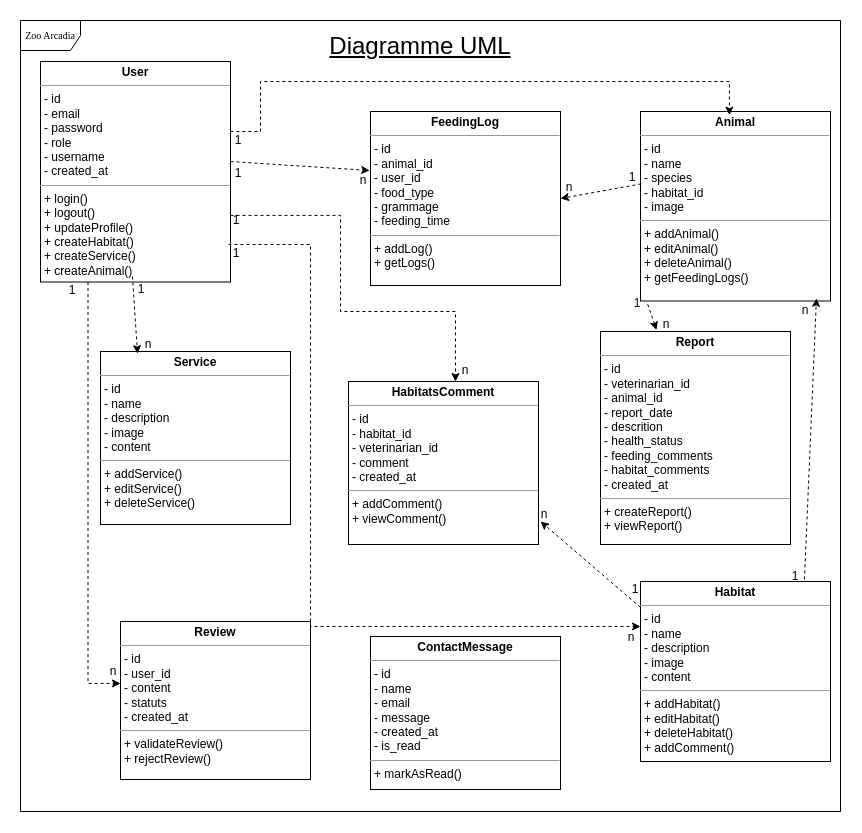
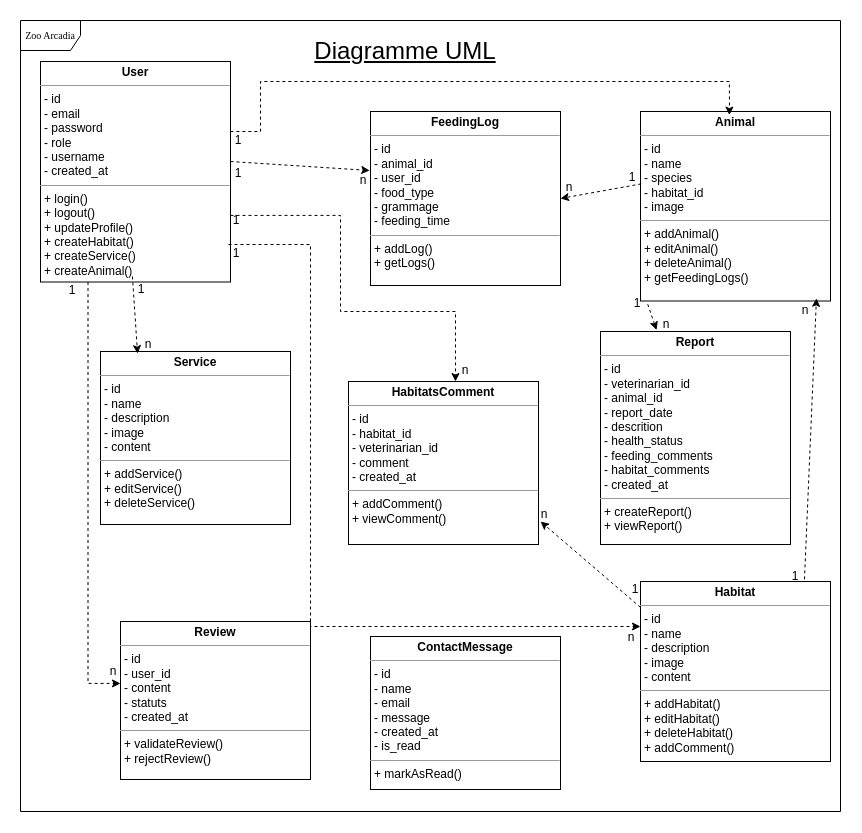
  <mxCell id="0" />
  <mxCell id="1" parent="0" />
  <mxCell id="2" value="Zoo Arcadia" style="shape=umlFrame;whiteSpace=wrap;html=1;rounded=0;shadow=0;comic=0;labelBackgroundColor=none;strokeWidth=1;fontFamily=Verdana;fontSize=10;align=center;" parent="1" vertex="1"><mxGeometry x="20" y="20" width="820" height="791" as="geometry" /></mxCell>
  <mxCell id="3" value="&lt;p style=&quot;margin:0px;margin-top:4px;text-align:center;&quot;&gt;&lt;b&gt;ContactMessage&lt;/b&gt;&lt;br&gt;&lt;/p&gt;&lt;hr size=&quot;1&quot;&gt;&lt;p style=&quot;margin:0px;margin-left:4px;&quot;&gt;- id&lt;br&gt;- name&lt;br&gt;&lt;/p&gt;&lt;p style=&quot;margin:0px;margin-left:4px;&quot;&gt;- email&lt;br&gt;&lt;/p&gt;&lt;p style=&quot;margin:0px;margin-left:4px;&quot;&gt;- message&lt;br&gt;&lt;/p&gt;&lt;p style=&quot;margin:0px;margin-left:4px;&quot;&gt;- created_at&lt;/p&gt;&lt;p style=&quot;margin:0px;margin-left:4px;&quot;&gt;- is_read&lt;br&gt;&lt;/p&gt;&lt;hr size=&quot;1&quot;&gt;&lt;p style=&quot;margin:0px;margin-left:4px;&quot;&gt;+ markAsRead()&lt;br&gt;&lt;/p&gt;" style="verticalAlign=top;align=left;overflow=fill;fontSize=12;fontFamily=Helvetica;html=1;rounded=0;shadow=0;comic=0;labelBackgroundColor=none;strokeWidth=1" parent="1" vertex="1"><mxGeometry x="370" y="636" width="190" height="153" as="geometry" /></mxCell>
  <mxCell id="4" value="&lt;p style=&quot;margin:0px;margin-top:4px;text-align:center;&quot;&gt;&lt;b&gt;FeedingLog&lt;/b&gt;&lt;br&gt;&lt;/p&gt;&lt;hr size=&quot;1&quot;&gt;&lt;p style=&quot;margin:0px;margin-left:4px;&quot;&gt;- id&lt;br&gt;- animal_id&lt;/p&gt;&lt;p style=&quot;margin:0px;margin-left:4px;&quot;&gt;- user_id&lt;br&gt;&lt;/p&gt;&lt;p style=&quot;margin:0px;margin-left:4px;&quot;&gt;- food_type&lt;br&gt;&lt;/p&gt;&lt;p style=&quot;margin:0px;margin-left:4px;&quot;&gt;- grammage&lt;br&gt;&lt;/p&gt;&lt;p style=&quot;margin:0px;margin-left:4px;&quot;&gt;- feeding_time&lt;br&gt;&lt;/p&gt;&lt;hr size=&quot;1&quot;&gt;&lt;p style=&quot;margin:0px;margin-left:4px;&quot;&gt;+ addLog()&lt;br&gt;+ getLogs()&lt;/p&gt;" style="verticalAlign=top;align=left;overflow=fill;fontSize=12;fontFamily=Helvetica;html=1;rounded=0;shadow=0;comic=0;labelBackgroundColor=none;strokeWidth=1" parent="1" vertex="1"><mxGeometry x="370" y="111" width="190" height="174" as="geometry" /></mxCell>
  <mxCell id="5" value="&lt;p style=&quot;margin:0px;margin-top:4px;text-align:center;&quot;&gt;&lt;b&gt;User&lt;/b&gt;&lt;br&gt;&lt;/p&gt;&lt;hr size=&quot;1&quot;&gt;&lt;p style=&quot;margin:0px;margin-left:4px;&quot;&gt;- id&lt;br&gt;- email&lt;/p&gt;&lt;p style=&quot;margin:0px;margin-left:4px;&quot;&gt;- password&lt;/p&gt;&lt;p style=&quot;margin:0px;margin-left:4px;&quot;&gt;- role&lt;/p&gt;&lt;p style=&quot;margin:0px;margin-left:4px;&quot;&gt;- username&lt;/p&gt;&lt;p style=&quot;margin:0px;margin-left:4px;&quot;&gt;- created_at&lt;br&gt;&lt;/p&gt;&lt;hr size=&quot;1&quot;&gt;&lt;p style=&quot;margin:0px;margin-left:4px;&quot;&gt;+ login()&lt;br&gt;+ logout()&lt;/p&gt;&lt;p style=&quot;margin:0px;margin-left:4px;&quot;&gt;+ updateProfile()&lt;/p&gt;&lt;p style=&quot;margin:0px;margin-left:4px;&quot;&gt; + createHabitat()&lt;/p&gt;&lt;p style=&quot;margin:0px;margin-left:4px;&quot;&gt;+ createService()&amp;nbsp;&lt;/p&gt;&lt;p style=&quot;margin:0px;margin-left:4px;&quot;&gt;+ createAnimal()&lt;/p&gt;&lt;p style=&quot;margin:0px;margin-left:4px;&quot;&gt;&lt;br&gt;&lt;/p&gt;" style="verticalAlign=top;align=left;overflow=fill;fontSize=12;fontFamily=Helvetica;html=1;rounded=0;shadow=0;comic=0;labelBackgroundColor=none;strokeWidth=1" parent="1" vertex="1"><mxGeometry x="40" y="61" width="190" height="220.5" as="geometry" /></mxCell>
  <mxCell id="6" value="&lt;p style=&quot;margin:0px;margin-top:4px;text-align:center;&quot;&gt;&lt;b&gt;Animal&lt;/b&gt;&lt;br&gt;&lt;b&gt;&lt;/b&gt;&lt;/p&gt;&lt;hr size=&quot;1&quot;&gt;&lt;p style=&quot;margin:0px;margin-left:4px;&quot;&gt;- id&lt;br&gt;- name&lt;br&gt;&lt;/p&gt;&lt;p style=&quot;margin:0px;margin-left:4px;&quot;&gt;- species&lt;br&gt;&lt;/p&gt;&lt;p style=&quot;margin:0px;margin-left:4px;&quot;&gt;- habitat_id&lt;br&gt;&lt;/p&gt;&lt;p style=&quot;margin:0px;margin-left:4px;&quot;&gt;- image&lt;br&gt;&lt;/p&gt;&lt;hr size=&quot;1&quot;&gt;&lt;p style=&quot;margin:0px;margin-left:4px;&quot;&gt;+ addAnimal()&lt;br&gt;+ editAnimal()&lt;/p&gt;&lt;p style=&quot;margin:0px;margin-left:4px;&quot;&gt;+ deleteAnimal()&lt;/p&gt;&lt;p style=&quot;margin:0px;margin-left:4px;&quot;&gt;    + getFeedingLogs()&lt;/p&gt;" style="verticalAlign=top;align=left;overflow=fill;fontSize=12;fontFamily=Helvetica;html=1;rounded=0;shadow=0;comic=0;labelBackgroundColor=none;strokeWidth=1" parent="1" vertex="1"><mxGeometry x="640" y="111" width="190" height="189.5" as="geometry" /></mxCell>
  <mxCell id="7" value="&lt;p style=&quot;margin:0px;margin-top:4px;text-align:center;&quot;&gt;&lt;b&gt;Habitat&lt;/b&gt;&lt;br&gt;&lt;/p&gt;&lt;hr size=&quot;1&quot;&gt;&lt;p style=&quot;margin:0px;margin-left:4px;&quot;&gt;- id&lt;br&gt;- name&lt;br&gt;&lt;/p&gt;&lt;p style=&quot;margin:0px;margin-left:4px;&quot;&gt;- description&lt;br&gt;&lt;/p&gt;&lt;p style=&quot;margin:0px;margin-left:4px;&quot;&gt;- image&lt;br&gt;&lt;/p&gt;&lt;p style=&quot;margin:0px;margin-left:4px;&quot;&gt;- content&lt;br&gt;&lt;/p&gt;&lt;hr size=&quot;1&quot;&gt;&lt;p style=&quot;margin:0px;margin-left:4px;&quot;&gt;+ addHabitat()&lt;br&gt;+ editHabitat()&lt;/p&gt;&lt;p style=&quot;margin:0px;margin-left:4px;&quot;&gt;+ deleteHabitat()&lt;/p&gt;&lt;p style=&quot;margin:0px;margin-left:4px;&quot;&gt; + addComment()&lt;/p&gt;" style="verticalAlign=top;align=left;overflow=fill;fontSize=12;fontFamily=Helvetica;html=1;rounded=0;shadow=0;comic=0;labelBackgroundColor=none;strokeWidth=1" parent="1" vertex="1"><mxGeometry x="640" y="581" width="190" height="180" as="geometry" /></mxCell>
  <mxCell id="8" value="&lt;p style=&quot;margin:0px;margin-top:4px;text-align:center;&quot;&gt;&lt;b&gt;Service&lt;/b&gt;&lt;br&gt;&lt;/p&gt;&lt;hr size=&quot;1&quot;&gt;&lt;p style=&quot;margin:0px;margin-left:4px;&quot;&gt;- id&lt;br&gt;- name&lt;br&gt;&lt;/p&gt;&lt;p style=&quot;margin:0px;margin-left:4px;&quot;&gt;- description&lt;br&gt;&lt;/p&gt;&lt;p style=&quot;margin:0px;margin-left:4px;&quot;&gt;- image&lt;br&gt;&lt;/p&gt;&lt;p style=&quot;margin:0px;margin-left:4px;&quot;&gt;- content&lt;br&gt;&lt;/p&gt;&lt;hr size=&quot;1&quot;&gt;&lt;p style=&quot;margin:0px;margin-left:4px;&quot;&gt;+ addService()&lt;br&gt;+ editService()&lt;/p&gt;&lt;p style=&quot;margin:0px;margin-left:4px;&quot;&gt;+ deleteService()&lt;br&gt;&lt;/p&gt;" style="verticalAlign=top;align=left;overflow=fill;fontSize=12;fontFamily=Helvetica;html=1;rounded=0;shadow=0;comic=0;labelBackgroundColor=none;strokeWidth=1" vertex="1" parent="1"><mxGeometry x="100" y="351" width="190" height="173" as="geometry" /></mxCell>
  <mxCell id="9" value="&lt;p style=&quot;margin:0px;margin-top:4px;text-align:center;&quot;&gt;&lt;b&gt;Review&lt;/b&gt;&lt;br&gt;&lt;/p&gt;&lt;hr size=&quot;1&quot;&gt;&lt;p style=&quot;margin:0px;margin-left:4px;&quot;&gt;- id&lt;br&gt;- user_id&lt;br&gt;&lt;/p&gt;&lt;p style=&quot;margin:0px;margin-left:4px;&quot;&gt;- content&lt;br&gt;&lt;/p&gt;&lt;p style=&quot;margin:0px;margin-left:4px;&quot;&gt;- statuts&lt;br&gt;&lt;/p&gt;&lt;p style=&quot;margin:0px;margin-left:4px;&quot;&gt;- created_at&lt;br&gt;&lt;/p&gt;&lt;hr size=&quot;1&quot;&gt;&lt;p style=&quot;margin:0px;margin-left:4px;&quot;&gt;+ validateReview()&lt;br&gt;+ rejectReview()&lt;/p&gt;" style="verticalAlign=top;align=left;overflow=fill;fontSize=12;fontFamily=Helvetica;html=1;rounded=0;shadow=0;comic=0;labelBackgroundColor=none;strokeWidth=1" parent="1" vertex="1"><mxGeometry x="120" y="621" width="190" height="158" as="geometry" /></mxCell>
  <mxCell id="10" value="1" style="text;html=1;align=center;verticalAlign=middle;whiteSpace=wrap;rounded=0;" vertex="1" parent="1"><mxGeometry x="57" y="278.5" width="30" height="23" as="geometry" /></mxCell>
  <mxCell id="11" value="n" style="text;html=1;align=center;verticalAlign=middle;whiteSpace=wrap;rounded=0;" vertex="1" parent="1"><mxGeometry x="98" y="659" width="30" height="23" as="geometry" /></mxCell>
  <mxCell id="12" style="edgeStyle=none;rounded=0;orthogonalLoop=1;jettySize=auto;html=1;dashed=1;entryX=0.926;entryY=0.986;entryDx=0;entryDy=0;entryPerimeter=0;exitX=0.863;exitY=-0.012;exitDx=0;exitDy=0;exitPerimeter=0;" edge="1" parent="1" source="7" target="6"><mxGeometry relative="1" as="geometry"><mxPoint x="800" y="381" as="sourcePoint" /><mxPoint x="816.23" y="562.14" as="targetPoint" /></mxGeometry></mxCell>
  <mxCell id="13" value="1" style="text;html=1;align=center;verticalAlign=middle;whiteSpace=wrap;rounded=0;" vertex="1" parent="1"><mxGeometry x="780" y="564" width="30" height="23" as="geometry" /></mxCell>
  <mxCell id="14" style="edgeStyle=none;rounded=0;orthogonalLoop=1;jettySize=auto;html=1;entryX=1;entryY=0.5;entryDx=0;entryDy=0;exitX=0.004;exitY=0.382;exitDx=0;exitDy=0;exitPerimeter=0;dashed=1;" edge="1" parent="1" source="6" target="4"><mxGeometry relative="1" as="geometry"><mxPoint x="423" y="381" as="sourcePoint" /><mxPoint x="369.998" y="94" as="targetPoint" /></mxGeometry></mxCell>
  <mxCell id="15" value="n" style="text;html=1;align=center;verticalAlign=middle;whiteSpace=wrap;rounded=0;" vertex="1" parent="1"><mxGeometry x="554" y="175" width="30" height="23" as="geometry" /></mxCell>
  <mxCell id="16" value="" style="endArrow=classic;html=1;rounded=0;entryX=-0.004;entryY=0.339;entryDx=0;entryDy=0;entryPerimeter=0;dashed=1;" edge="1" parent="1" target="4"><mxGeometry width="50" height="50" relative="1" as="geometry"><mxPoint x="230" y="161" as="sourcePoint" /><mxPoint x="330" y="171" as="targetPoint" /></mxGeometry></mxCell>
  <mxCell id="17" value="1" style="text;html=1;align=center;verticalAlign=middle;whiteSpace=wrap;rounded=0;" vertex="1" parent="1"><mxGeometry x="223" y="161" width="30" height="23" as="geometry" /></mxCell>
  <mxCell id="18" value="n" style="text;html=1;align=center;verticalAlign=middle;whiteSpace=wrap;rounded=0;" vertex="1" parent="1"><mxGeometry x="348" y="168" width="30" height="23" as="geometry" /></mxCell>
- <mxCell id="19" value="&lt;font style=&quot;font-size: 24px;&quot;&gt;&lt;u&gt;Diagramme UML&lt;/u&gt;&lt;/font&gt;" style="text;html=1;align=center;verticalAlign=middle;whiteSpace=wrap;rounded=0;" vertex="1" parent="1"><mxGeometry x="310" width="220" height="30" as="geometry" y="31" /></mxCell>
+ <mxCell id="19" value="&lt;font style=&quot;font-size: 24px;&quot;&gt;&lt;u&gt;Diagramme UML&lt;/u&gt;&lt;/font&gt;" style="text;html=1;align=center;verticalAlign=middle;whiteSpace=wrap;rounded=0;" vertex="1" parent="1"><mxGeometry x="295" y="36" width="220" height="30" as="geometry" /></mxCell>
  <mxCell id="20" style="edgeStyle=none;rounded=0;orthogonalLoop=1;jettySize=auto;html=1;exitX=0.5;exitY=1;exitDx=0;exitDy=0;" edge="1" parent="1" source="19" target="19"><mxGeometry relative="1" as="geometry" /></mxCell>
  <mxCell id="21" value="1" style="text;html=1;align=center;verticalAlign=middle;whiteSpace=wrap;rounded=0;" vertex="1" parent="1"><mxGeometry x="617" y="165" width="30" height="23" as="geometry" /></mxCell>
  <mxCell id="22" value="n" style="text;html=1;align=center;verticalAlign=middle;whiteSpace=wrap;rounded=0;" vertex="1" parent="1"><mxGeometry x="790" y="298.5" width="30" height="23" as="geometry" /></mxCell>
  <mxCell id="23" value="&lt;p style=&quot;margin:0px;margin-top:4px;text-align:center;&quot;&gt;&lt;b&gt;Report&lt;/b&gt;&lt;br&gt;&lt;/p&gt;&lt;hr size=&quot;1&quot;&gt;&lt;p style=&quot;margin:0px;margin-left:4px;&quot;&gt;- id&lt;br&gt;- veterinarian_id&lt;br&gt;&lt;/p&gt;&lt;p style=&quot;margin:0px;margin-left:4px;&quot;&gt;- animal_id&lt;br&gt;&lt;/p&gt;&lt;p style=&quot;margin:0px;margin-left:4px;&quot;&gt;- report_date&lt;br&gt;&lt;/p&gt;&lt;p style=&quot;margin:0px;margin-left:4px;&quot;&gt;- descrition&lt;/p&gt;&lt;p style=&quot;margin:0px;margin-left:4px;&quot;&gt;- health_status&lt;/p&gt;&lt;p style=&quot;margin:0px;margin-left:4px;&quot;&gt;- feeding_comments&lt;/p&gt;&lt;p style=&quot;margin:0px;margin-left:4px;&quot;&gt;- habitat_comments&lt;/p&gt;&lt;p style=&quot;margin:0px;margin-left:4px;&quot;&gt;- created_at&lt;br&gt;&lt;/p&gt;&lt;hr size=&quot;1&quot;&gt;&lt;p style=&quot;margin:0px;margin-left:4px;&quot;&gt;+ createReport()&lt;br&gt;+ viewReport()&lt;/p&gt;" style="verticalAlign=top;align=left;overflow=fill;fontSize=12;fontFamily=Helvetica;html=1;rounded=0;shadow=0;comic=0;labelBackgroundColor=none;strokeWidth=1" vertex="1" parent="1"><mxGeometry x="600" y="331" width="190" height="213" as="geometry" /></mxCell>
  <mxCell id="24" value="&lt;p style=&quot;margin:0px;margin-top:4px;text-align:center;&quot;&gt;&lt;b&gt;HabitatsComment&lt;/b&gt;&lt;br&gt;&lt;/p&gt;&lt;hr size=&quot;1&quot;&gt;&lt;p style=&quot;margin:0px;margin-left:4px;&quot;&gt;- id&lt;br&gt;- habitat_id&lt;br&gt;&lt;/p&gt;&lt;p style=&quot;margin:0px;margin-left:4px;&quot;&gt;- veterinarian_id&lt;/p&gt;&lt;p style=&quot;margin:0px;margin-left:4px;&quot;&gt;- comment&lt;br&gt;&lt;/p&gt;&lt;p style=&quot;margin:0px;margin-left:4px;&quot;&gt;- created_at&lt;br&gt;&lt;/p&gt;&lt;hr size=&quot;1&quot;&gt;&lt;p style=&quot;margin:0px;margin-left:4px;&quot;&gt;+ addComment()&lt;br&gt;+ viewComment()&lt;/p&gt;" style="verticalAlign=top;align=left;overflow=fill;fontSize=12;fontFamily=Helvetica;html=1;rounded=0;shadow=0;comic=0;labelBackgroundColor=none;strokeWidth=1" vertex="1" parent="1"><mxGeometry x="348" y="381" width="190" height="163" as="geometry" /></mxCell>
  <mxCell id="25" style="edgeStyle=none;rounded=0;orthogonalLoop=1;jettySize=auto;html=1;entryX=0.295;entryY=-0.007;entryDx=0;entryDy=0;exitX=0.038;exitY=1.017;exitDx=0;exitDy=0;exitPerimeter=0;dashed=1;entryPerimeter=0;" edge="1" parent="1" source="6" target="23"><mxGeometry relative="1" as="geometry"><mxPoint x="617" y="349" as="sourcePoint" /><mxPoint x="536" y="358" as="targetPoint" /></mxGeometry></mxCell>
  <mxCell id="26" value="n" style="text;html=1;align=center;verticalAlign=middle;whiteSpace=wrap;rounded=0;" vertex="1" parent="1"><mxGeometry x="651" y="312.5" width="30" height="23" as="geometry" /></mxCell>
  <mxCell id="27" value="1" style="text;html=1;align=center;verticalAlign=middle;whiteSpace=wrap;rounded=0;" vertex="1" parent="1"><mxGeometry x="622" y="291" width="30" height="23" as="geometry" /></mxCell>
  <mxCell id="28" value="" style="endArrow=classic;html=1;rounded=0;edgeStyle=orthogonalEdgeStyle;exitX=1;exitY=0.208;exitDx=0;exitDy=0;exitPerimeter=0;entryX=0.468;entryY=0.019;entryDx=0;entryDy=0;entryPerimeter=0;dashed=1;" edge="1" parent="1" source="5" target="6"><mxGeometry width="50" height="50" relative="1" as="geometry"><mxPoint x="270" y="131" as="sourcePoint" /><mxPoint x="320" y="81" as="targetPoint" /><Array as="points"><mxPoint x="260" y="131" /><mxPoint x="260" y="81" /><mxPoint x="729" y="81" /></Array></mxGeometry></mxCell>
  <mxCell id="29" value="1" style="text;html=1;align=center;verticalAlign=middle;whiteSpace=wrap;rounded=0;" vertex="1" parent="1"><mxGeometry x="223" y="128" width="30" height="23" as="geometry" /></mxCell>
  <mxCell id="30" value="" style="endArrow=classic;html=1;rounded=0;entryX=0.195;entryY=0.012;entryDx=0;entryDy=0;exitX=0.484;exitY=0.975;exitDx=0;exitDy=0;exitPerimeter=0;entryPerimeter=0;dashed=1;" edge="1" parent="1" source="5" target="8"><mxGeometry width="50" height="50" relative="1" as="geometry"><mxPoint x="160" y="328.5" as="sourcePoint" /><mxPoint x="210" y="278.5" as="targetPoint" /></mxGeometry></mxCell>
  <mxCell id="31" value="1" style="text;html=1;align=center;verticalAlign=middle;whiteSpace=wrap;rounded=0;" vertex="1" parent="1"><mxGeometry x="126" y="277.5" width="30" height="23" as="geometry" /></mxCell>
  <mxCell id="32" value="n" style="text;html=1;align=center;verticalAlign=middle;whiteSpace=wrap;rounded=0;" vertex="1" parent="1"><mxGeometry x="133" y="332.5" width="30" height="23" as="geometry" /></mxCell>
  <mxCell id="33" value="" style="endArrow=classic;html=1;rounded=0;edgeStyle=orthogonalEdgeStyle;entryX=0;entryY=0.25;entryDx=0;entryDy=0;dashed=1;" edge="1" parent="1" target="7"><mxGeometry width="50" height="50" relative="1" as="geometry"><mxPoint x="228" y="244" as="sourcePoint" /><mxPoint x="310" y="291" as="targetPoint" /><Array as="points"><mxPoint x="310" y="244" /><mxPoint x="310" y="626" /></Array></mxGeometry></mxCell>
  <mxCell id="34" value="1" style="text;html=1;align=center;verticalAlign=middle;whiteSpace=wrap;rounded=0;" vertex="1" parent="1"><mxGeometry x="221" y="241" width="30" height="23" as="geometry" /></mxCell>
  <mxCell id="35" value="n" style="text;html=1;align=center;verticalAlign=middle;whiteSpace=wrap;rounded=0;" vertex="1" parent="1"><mxGeometry x="616" y="625" width="30" height="23" as="geometry" /></mxCell>
  <mxCell id="36" value="" style="endArrow=classic;html=1;rounded=0;exitX=0;exitY=0.144;exitDx=0;exitDy=0;exitPerimeter=0;entryX=1.011;entryY=0.859;entryDx=0;entryDy=0;entryPerimeter=0;dashed=1;" edge="1" parent="1" source="7" target="24"><mxGeometry width="50" height="50" relative="1" as="geometry"><mxPoint x="590" y="561" as="sourcePoint" /><mxPoint x="640" y="511" as="targetPoint" /></mxGeometry></mxCell>
  <mxCell id="37" value="1" style="text;html=1;align=center;verticalAlign=middle;whiteSpace=wrap;rounded=0;" vertex="1" parent="1"><mxGeometry x="620" y="577" width="30" height="23" as="geometry" /></mxCell>
  <mxCell id="38" value="n" style="text;html=1;align=center;verticalAlign=middle;whiteSpace=wrap;rounded=0;" vertex="1" parent="1"><mxGeometry x="529" y="502" width="30" height="23" as="geometry" /></mxCell>
  <mxCell id="39" value="" style="endArrow=classic;html=1;rounded=0;edgeStyle=orthogonalEdgeStyle;exitX=1;exitY=0.698;exitDx=0;exitDy=0;exitPerimeter=0;entryX=0.563;entryY=0;entryDx=0;entryDy=0;entryPerimeter=0;dashed=1;" edge="1" parent="1" source="5" target="24"><mxGeometry width="50" height="50" relative="1" as="geometry"><mxPoint x="405" y="341" as="sourcePoint" /><mxPoint x="455" y="291" as="targetPoint" /><Array as="points"><mxPoint x="340" y="215" /><mxPoint x="340" y="311" /><mxPoint x="455" y="311" /></Array></mxGeometry></mxCell>
  <mxCell id="40" value="1" style="text;html=1;align=center;verticalAlign=middle;whiteSpace=wrap;rounded=0;" vertex="1" parent="1"><mxGeometry x="221" y="208" width="30" height="23" as="geometry" /></mxCell>
  <mxCell id="41" value="n" style="text;html=1;align=center;verticalAlign=middle;whiteSpace=wrap;rounded=0;" vertex="1" parent="1"><mxGeometry x="450" y="358" width="30" height="23" as="geometry" /></mxCell>
  <mxCell id="42" value="" style="endArrow=classic;html=1;rounded=0;edgeStyle=orthogonalEdgeStyle;exitX=0.25;exitY=1;exitDx=0;exitDy=0;entryX=0;entryY=0.392;entryDx=0;entryDy=0;entryPerimeter=0;dashed=1;" edge="1" parent="1" source="5" target="9"><mxGeometry width="50" height="50" relative="1" as="geometry"><mxPoint x="51" y="364" as="sourcePoint" /><mxPoint x="101" y="314" as="targetPoint" /></mxGeometry></mxCell>
